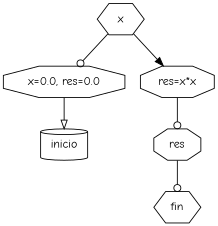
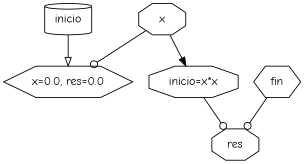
  digraph {
    fontname="Comic Neue"
    node [fontname="Comic Neue" shape=octagon]
    edge [arrowhead=odot fontname="Comic Neue"]
    n1 [label=inicio shape=cylinder]
-   n2 [label="x=0.0, res=0.0"]
-   n3 [label=x shape=hexagon]
-   n4 [label="res=x*x"]
+   n2 [label="x=0.0, res=0.0" shape=hexagon]
+   n3 [label=x]
+   n4 [label="inicio=x*x"]
    n5 [label=res]
    n6 [label=fin shape=hexagon]
-   n2 -> n1 [arrowhead=onormal]
+   n1 -> n2 [arrowhead=onormal]
    n3 -> n2
    n3 -> n4 [arrowhead=normal]
    n4 -> n5
-   n5 -> n6
+   n6 -> n5
  }
